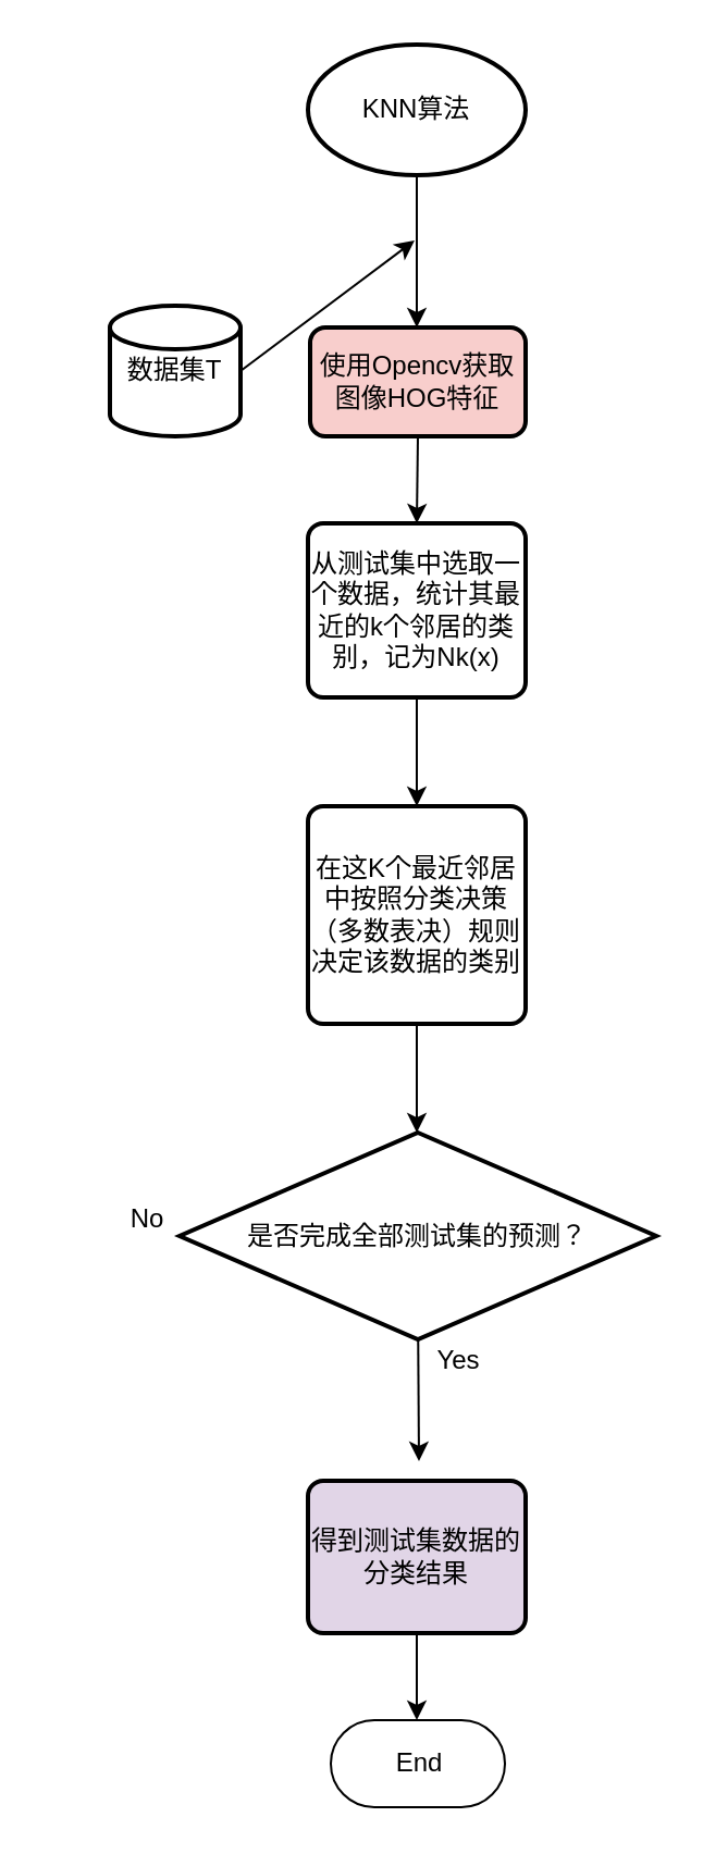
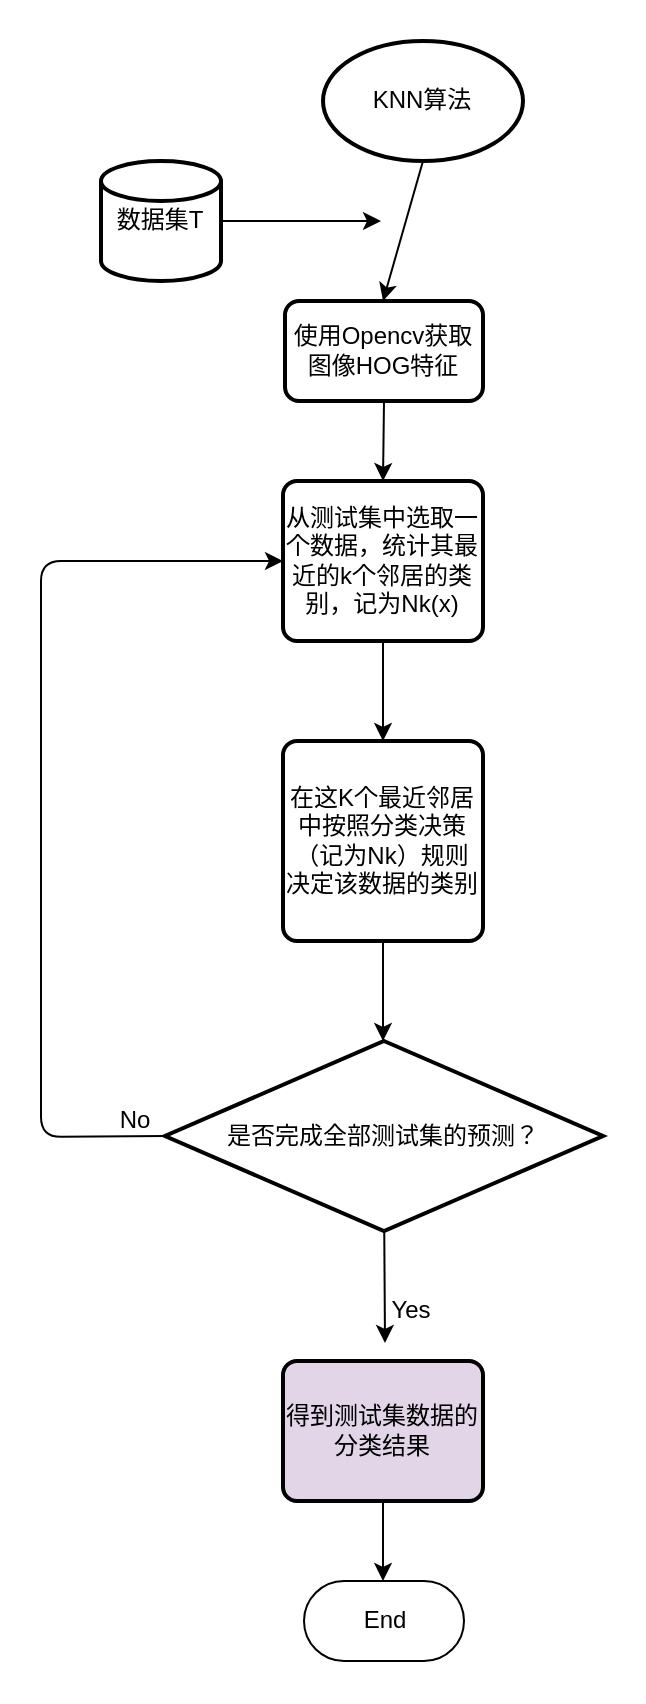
  <mxCell id="0" />
  <mxCell id="1" parent="0" />
  <mxCell id="2" style="edgeStyle=none;html=1;exitX=0.5;exitY=1;exitDx=0;exitDy=0;exitPerimeter=0;" edge="1" parent="1" source="3"><mxGeometry relative="1" as="geometry"><mxPoint x="191" y="150" as="targetPoint" /></mxGeometry></mxCell>
- <mxCell id="3" value="KNN算法" style="strokeWidth=2;html=1;shape=mxgraph.flowchart.start_1;whiteSpace=wrap;" vertex="1" parent="1"><mxGeometry x="141" y="20" width="100" height="60" as="geometry" /></mxCell>
+ <mxCell id="3" value="KNN算法" style="strokeWidth=2;html=1;shape=mxgraph.flowchart.start_1;whiteSpace=wrap;" vertex="1" parent="1"><mxGeometry x="161" y="20" width="100" height="60" as="geometry" /></mxCell>
  <mxCell id="4" style="edgeStyle=none;html=1;exitX=1;exitY=0.5;exitDx=0;exitDy=0;exitPerimeter=0;" edge="1" parent="1" source="5"><mxGeometry relative="1" as="geometry"><mxPoint x="190" y="110" as="targetPoint" /></mxGeometry></mxCell>
- <mxCell id="5" value="数据集T" style="strokeWidth=2;html=1;shape=mxgraph.flowchart.database;whiteSpace=wrap;" vertex="1" parent="1"><mxGeometry x="50" y="140" width="60" height="60" as="geometry" /></mxCell>
+ <mxCell id="5" value="数据集T" style="strokeWidth=2;html=1;shape=mxgraph.flowchart.database;whiteSpace=wrap;" vertex="1" parent="1"><mxGeometry x="50" y="80" width="60" height="60" as="geometry" /></mxCell>
  <mxCell id="6" style="html=1;exitX=0.5;exitY=1;exitDx=0;exitDy=0;" edge="1" parent="1" source="7"><mxGeometry relative="1" as="geometry"><mxPoint x="191" y="240" as="targetPoint" /></mxGeometry></mxCell>
- <mxCell id="7" value="使用Opencv获取图像HOG特征" style="rounded=1;whiteSpace=wrap;html=1;absoluteArcSize=1;arcSize=14;strokeWidth=2;fillColor=#f8cecc;" vertex="1" parent="1"><mxGeometry x="142" y="150" width="99" height="50" as="geometry" /></mxCell>
+ <mxCell id="7" value="使用Opencv获取图像HOG特征" style="rounded=1;whiteSpace=wrap;html=1;absoluteArcSize=1;arcSize=14;strokeWidth=2;" vertex="1" parent="1"><mxGeometry x="142" y="150" width="99" height="50" as="geometry" /></mxCell>
  <mxCell id="8" style="edgeStyle=none;html=1;exitX=0.5;exitY=1;exitDx=0;exitDy=0;" edge="1" parent="1" source="9"><mxGeometry relative="1" as="geometry"><mxPoint x="191" y="370" as="targetPoint" /></mxGeometry></mxCell>
  <mxCell id="9" value="从测试集中选取一个数据，统计其最近的k个邻居的类别，记为Nk(x)" style="rounded=1;whiteSpace=wrap;html=1;absoluteArcSize=1;arcSize=14;strokeWidth=2;" vertex="1" parent="1"><mxGeometry x="141" y="240" width="100" height="80" as="geometry" /></mxCell>
  <mxCell id="10" style="edgeStyle=none;html=1;exitX=0.5;exitY=1;exitDx=0;exitDy=0;" edge="1" parent="1" source="11"><mxGeometry relative="1" as="geometry"><mxPoint x="191" y="520" as="targetPoint" /></mxGeometry></mxCell>
- <mxCell id="11" value="在这K个最近邻居中按照分类决策（多数表决）规则决定该数据的类别" style="rounded=1;whiteSpace=wrap;html=1;absoluteArcSize=1;arcSize=14;strokeWidth=2;" vertex="1" parent="1"><mxGeometry x="141" y="370" width="100" height="100" as="geometry" /></mxCell>
+ <mxCell id="11" value="在这K个最近邻居中按照分类决策（记为Nk）规则决定该数据的类别" style="rounded=1;whiteSpace=wrap;html=1;absoluteArcSize=1;arcSize=14;strokeWidth=2;" vertex="1" parent="1"><mxGeometry x="141" y="370" width="100" height="100" as="geometry" /></mxCell>
  <mxCell id="12" style="edgeStyle=none;html=1;exitX=0;exitY=0.5;exitDx=0;exitDy=0;exitPerimeter=0;fontSize=12;" edge="1" parent="1" source="15"><mxGeometry relative="1" as="geometry"><mxPoint x="82" y="568" as="targetPoint" /></mxGeometry></mxCell>
+ <mxCell id="13" style="edgeStyle=none;html=1;exitX=0;exitY=0.5;exitDx=0;exitDy=0;exitPerimeter=0;entryX=0;entryY=0.5;entryDx=0;entryDy=0;fontSize=12;" edge="1" parent="1" source="15" target="9"><mxGeometry relative="1" as="geometry"><Array as="points"><mxPoint x="20" y="568" /><mxPoint x="20" y="280" /></Array></mxGeometry></mxCell>
  <mxCell id="14" style="edgeStyle=none;html=1;exitX=0.5;exitY=1;exitDx=0;exitDy=0;exitPerimeter=0;fontSize=12;" edge="1" parent="1"><mxGeometry relative="1" as="geometry"><mxPoint x="192" y="671" as="targetPoint" /><mxPoint x="191.5" y="596" as="sourcePoint" /></mxGeometry></mxCell>
  <mxCell id="15" value="&lt;font style=&quot;font-size: 12px&quot;&gt;是否完成全部测试集的预测？&lt;/font&gt;" style="strokeWidth=2;html=1;shape=mxgraph.flowchart.decision;whiteSpace=wrap;align=center;" vertex="1" parent="1"><mxGeometry x="82" y="520" width="219" height="95" as="geometry" /></mxCell>
  <mxCell id="16" value="No" style="text;html=1;resizable=0;autosize=1;align=center;verticalAlign=middle;points=[];fillColor=none;strokeColor=none;rounded=0;fontSize=12;" vertex="1" parent="1"><mxGeometry x="52" y="550" width="30" height="20" as="geometry" /></mxCell>
- <mxCell id="17" value="Yes" style="text;html=1;resizable=0;autosize=1;align=center;verticalAlign=middle;points=[];fillColor=none;strokeColor=none;rounded=0;fontSize=12;" vertex="1" parent="1"><mxGeometry x="195" y="615" width="30" height="20" as="geometry" /></mxCell>
+ <mxCell id="17" value="Yes" style="text;html=1;resizable=0;autosize=1;align=center;verticalAlign=middle;points=[];fillColor=none;strokeColor=none;rounded=0;fontSize=12;" vertex="1" parent="1"><mxGeometry x="190" y="645" width="30" height="20" as="geometry" /></mxCell>
  <mxCell id="18" style="edgeStyle=none;html=1;exitX=0.5;exitY=1;exitDx=0;exitDy=0;fontSize=12;" edge="1" parent="1" source="19"><mxGeometry relative="1" as="geometry"><mxPoint x="191" y="790" as="targetPoint" /></mxGeometry></mxCell>
  <mxCell id="19" value="得到测试集数据的分类结果" style="rounded=1;whiteSpace=wrap;html=1;absoluteArcSize=1;arcSize=14;strokeWidth=2;fontSize=12;fillColor=#e1d5e7;" vertex="1" parent="1"><mxGeometry x="141" y="680" width="100" height="70" as="geometry" /></mxCell>
  <mxCell id="20" value="End" style="html=1;dashed=0;whitespace=wrap;shape=mxgraph.dfd.start;fontSize=12;" vertex="1" parent="1"><mxGeometry x="151.5" y="790" width="80" height="40" as="geometry" /></mxCell>
